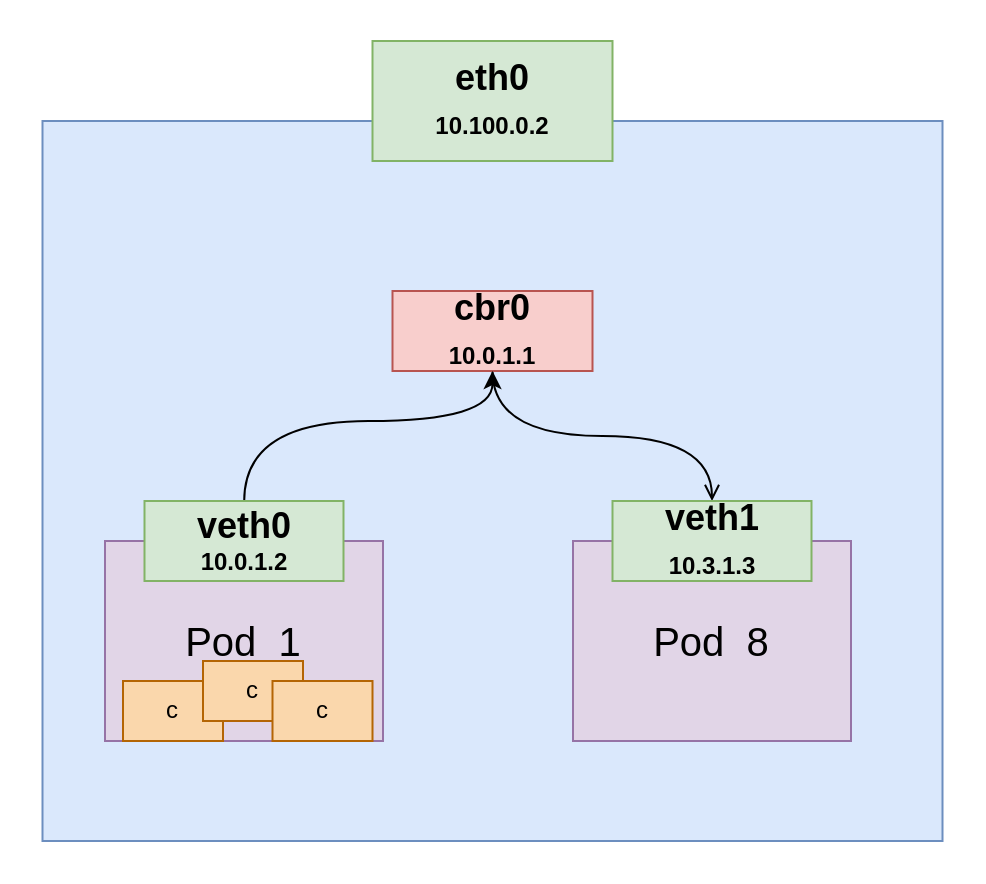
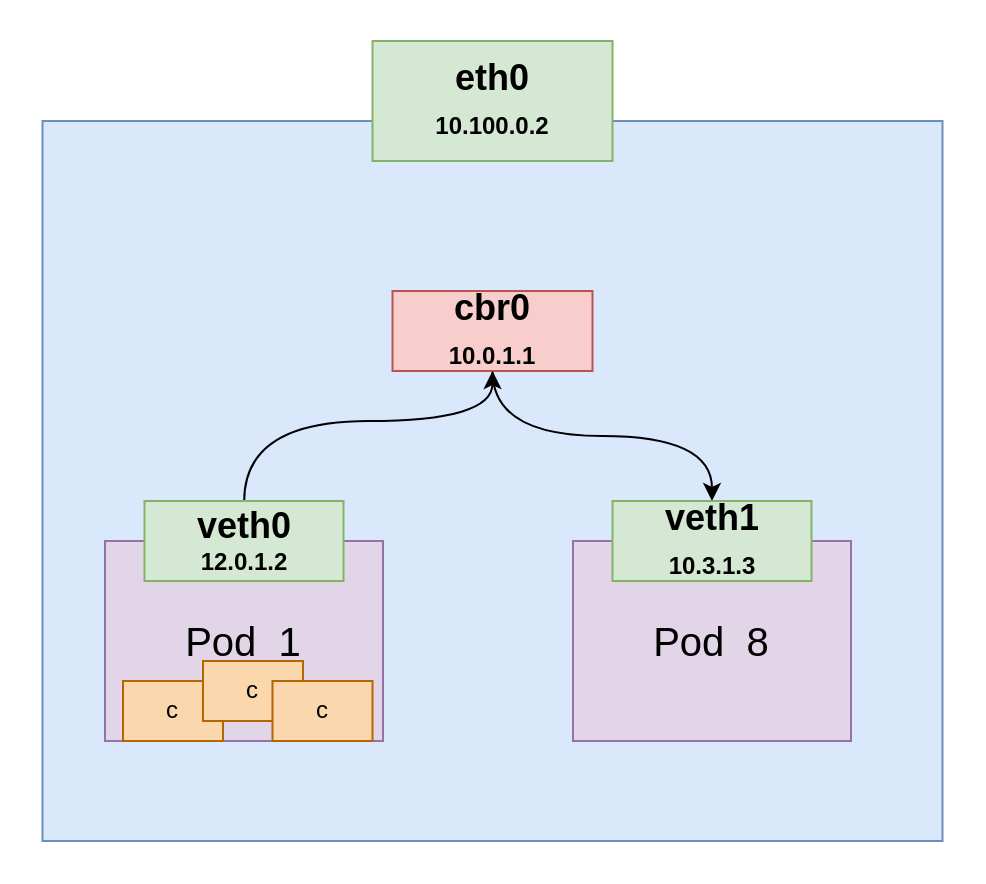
  <mxCell id="0" />
  <mxCell id="1" parent="0" />
  <mxCell id="2" value="" style="rounded=0;whiteSpace=wrap;html=1;fillColor=#dae8fc;strokeColor=#6c8ebf;" parent="1" vertex="1"><mxGeometry x="20.75" y="60" width="450" height="360" as="geometry" /></mxCell>
  <mxCell id="3" value="&lt;font style=&quot;font-size: 18px&quot; color=&quot;#000000&quot;&gt;&lt;b&gt;eth0&lt;br&gt;&lt;/b&gt;&lt;/font&gt;&lt;b style=&quot;color: rgb(0 , 0 , 0)&quot;&gt;10.100.0.2&lt;/b&gt;&lt;font style=&quot;font-size: 18px&quot; color=&quot;#000000&quot;&gt;&lt;b&gt;&lt;br&gt;&lt;/b&gt;&lt;/font&gt;" style="rounded=0;whiteSpace=wrap;html=1;fillColor=#d5e8d4;strokeColor=#82b366;" parent="1" vertex="1"><mxGeometry x="185.75" y="20" width="120" height="60" as="geometry" /></mxCell>
- <mxCell id="4" style="edgeStyle=orthogonalEdgeStyle;curved=1;rounded=0;orthogonalLoop=1;jettySize=auto;html=1;exitX=0.5;exitY=1;exitDx=0;exitDy=0;entryX=0.5;entryY=0;entryDx=0;entryDy=0;strokeColor=#000000;endArrow=open;" parent="1" source="5" target="10" edge="1"><mxGeometry relative="1" as="geometry" /></mxCell>
+ <mxCell id="4" style="edgeStyle=orthogonalEdgeStyle;curved=1;rounded=0;orthogonalLoop=1;jettySize=auto;html=1;exitX=0.5;exitY=1;exitDx=0;exitDy=0;entryX=0.5;entryY=0;entryDx=0;entryDy=0;strokeColor=#000000;" parent="1" source="5" target="10" edge="1"><mxGeometry relative="1" as="geometry" /></mxCell>
  <mxCell id="5" value="&lt;font style=&quot;font-size: 18px&quot; color=&quot;#000000&quot;&gt;&lt;b&gt;cbr0&lt;br&gt;&lt;/b&gt;&lt;/font&gt;&lt;b style=&quot;color: rgb(0 , 0 , 0)&quot;&gt;10.0.1.1&lt;/b&gt;&lt;font style=&quot;font-size: 18px&quot; color=&quot;#000000&quot;&gt;&lt;b&gt;&lt;br&gt;&lt;/b&gt;&lt;/font&gt;" style="rounded=0;whiteSpace=wrap;html=1;fillColor=#f8cecc;strokeColor=#b85450;" parent="1" vertex="1"><mxGeometry x="195.75" y="145" width="100" height="40" as="geometry" /></mxCell>
  <mxCell id="6" value="&lt;font color=&quot;#000000&quot; style=&quot;font-size: 20px&quot;&gt;Pod&amp;nbsp; 1&lt;/font&gt;" style="rounded=0;whiteSpace=wrap;html=1;fillColor=#e1d5e7;strokeColor=#9673a6;" parent="1" vertex="1"><mxGeometry x="52" y="270" width="139" height="100" as="geometry" /></mxCell>
  <mxCell id="7" value="&lt;span style=&quot;color: rgb(0 , 0 , 0) ; font-size: 20px&quot;&gt;Pod&amp;nbsp; 8&lt;/span&gt;" style="rounded=0;whiteSpace=wrap;html=1;fillColor=#e1d5e7;strokeColor=#9673a6;" parent="1" vertex="1"><mxGeometry x="286" y="270" width="139" height="100" as="geometry" /></mxCell>
  <mxCell id="8" style="edgeStyle=orthogonalEdgeStyle;curved=1;rounded=0;orthogonalLoop=1;jettySize=auto;html=1;entryX=0.5;entryY=1;entryDx=0;entryDy=0;strokeColor=#000000;" parent="1" source="9" target="5" edge="1"><mxGeometry relative="1" as="geometry"><Array as="points"><mxPoint x="122" y="210" /><mxPoint x="246" y="210" /></Array></mxGeometry></mxCell>
- <mxCell id="9" value="&lt;font color=&quot;#000000&quot;&gt;&lt;b&gt;&lt;span style=&quot;font-size: 18px&quot;&gt;veth0&lt;/span&gt;&lt;br&gt;&lt;font style=&quot;font-size: 12px&quot;&gt;10.0.1.2&lt;/font&gt;&lt;br&gt;&lt;/b&gt;&lt;/font&gt;" style="rounded=0;whiteSpace=wrap;html=1;fillColor=#d5e8d4;strokeColor=#82b366;" parent="1" vertex="1"><mxGeometry x="71.75" y="250" width="99.5" height="40" as="geometry" /></mxCell>
+ <mxCell id="9" value="&lt;font color=&quot;#000000&quot;&gt;&lt;b&gt;&lt;span style=&quot;font-size: 18px&quot;&gt;veth0&lt;/span&gt;&lt;br&gt;&lt;font style=&quot;font-size: 12px&quot;&gt;12.0.1.2&lt;/font&gt;&lt;br&gt;&lt;/b&gt;&lt;/font&gt;" style="rounded=0;whiteSpace=wrap;html=1;fillColor=#d5e8d4;strokeColor=#82b366;" parent="1" vertex="1"><mxGeometry x="71.75" y="250" width="99.5" height="40" as="geometry" /></mxCell>
  <mxCell id="10" value="&lt;font style=&quot;font-size: 18px&quot; color=&quot;#000000&quot;&gt;&lt;b&gt;veth1&lt;br&gt;&lt;/b&gt;&lt;/font&gt;&lt;b style=&quot;color: rgb(0 , 0 , 0)&quot;&gt;10.3.1.3&lt;/b&gt;&lt;font style=&quot;font-size: 18px&quot; color=&quot;#000000&quot;&gt;&lt;b&gt;&lt;br&gt;&lt;/b&gt;&lt;/font&gt;" style="rounded=0;whiteSpace=wrap;html=1;fillColor=#d5e8d4;strokeColor=#82b366;" parent="1" vertex="1"><mxGeometry x="305.75" y="250" width="99.5" height="40" as="geometry" /></mxCell>
  <mxCell id="11" value="&lt;font color=&quot;#000000&quot;&gt;c&lt;/font&gt;" style="rounded=0;whiteSpace=wrap;html=1;fillColor=#fad7ac;strokeColor=#b46504;" vertex="1" parent="1"><mxGeometry x="61" y="340" width="50" height="30" as="geometry" /></mxCell>
  <mxCell id="12" value="&lt;font color=&quot;#000000&quot;&gt;c&lt;/font&gt;" style="rounded=0;whiteSpace=wrap;html=1;fillColor=#fad7ac;strokeColor=#b46504;" vertex="1" parent="1"><mxGeometry x="101" y="330" width="50" height="30" as="geometry" /></mxCell>
  <mxCell id="13" value="&lt;font color=&quot;#000000&quot;&gt;c&lt;/font&gt;" style="rounded=0;whiteSpace=wrap;html=1;fillColor=#fad7ac;strokeColor=#b46504;" vertex="1" parent="1"><mxGeometry x="135.75" y="340" width="50" height="30" as="geometry" /></mxCell>
